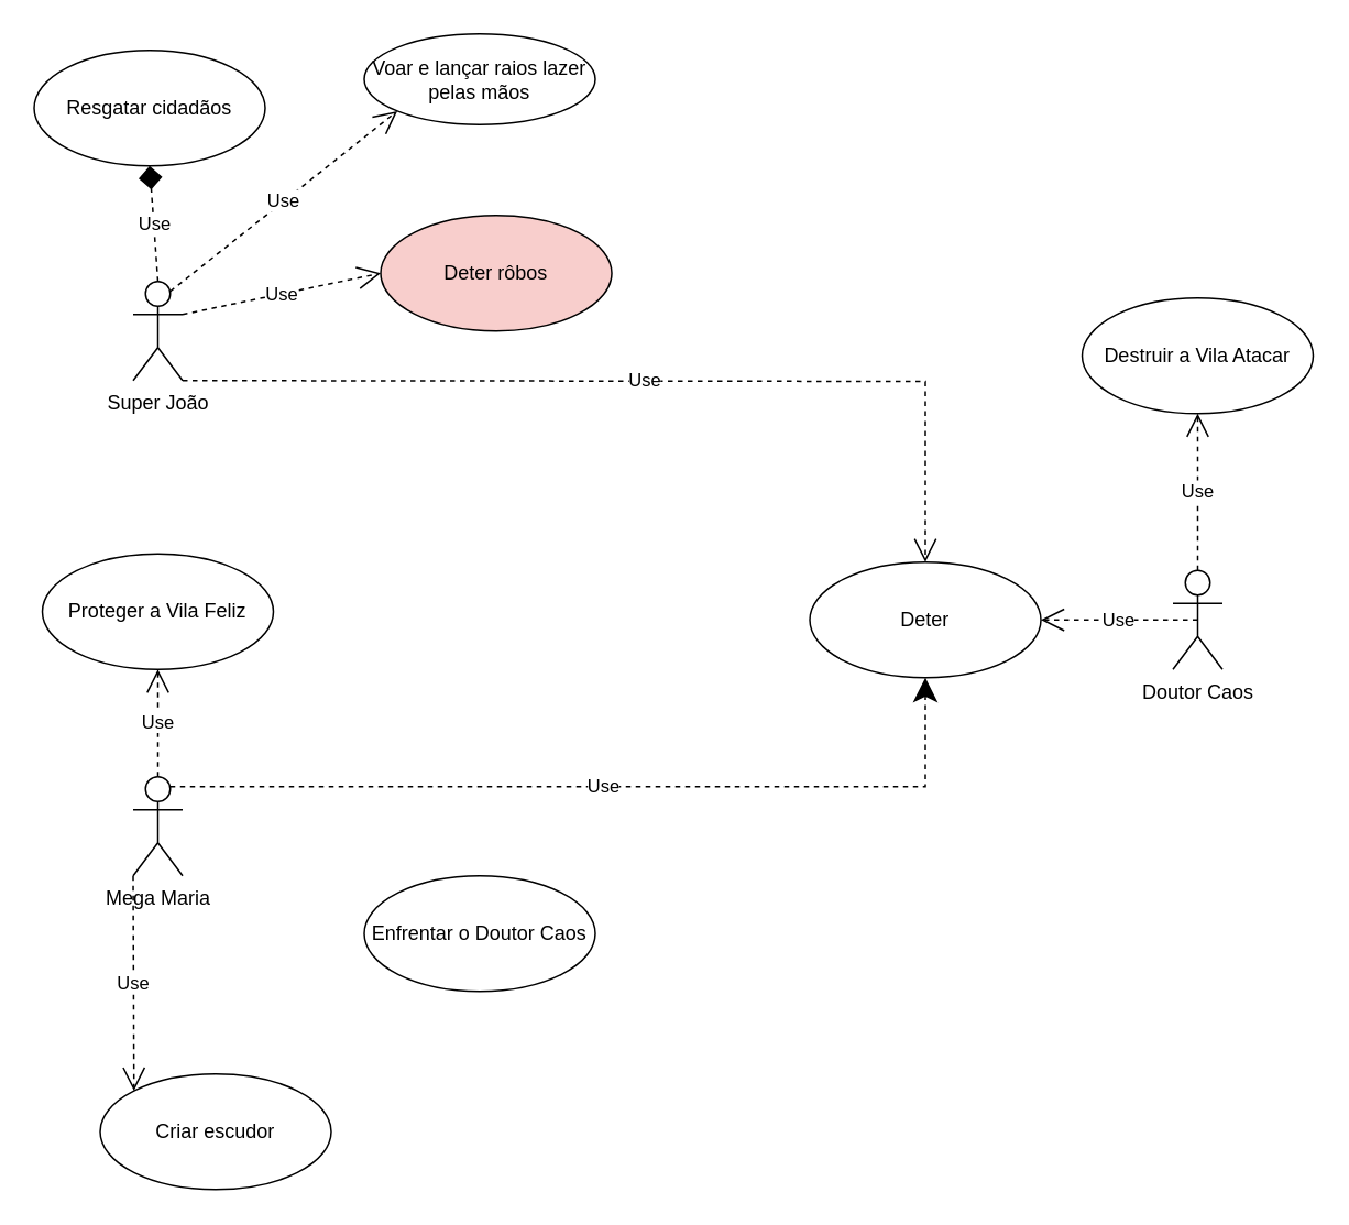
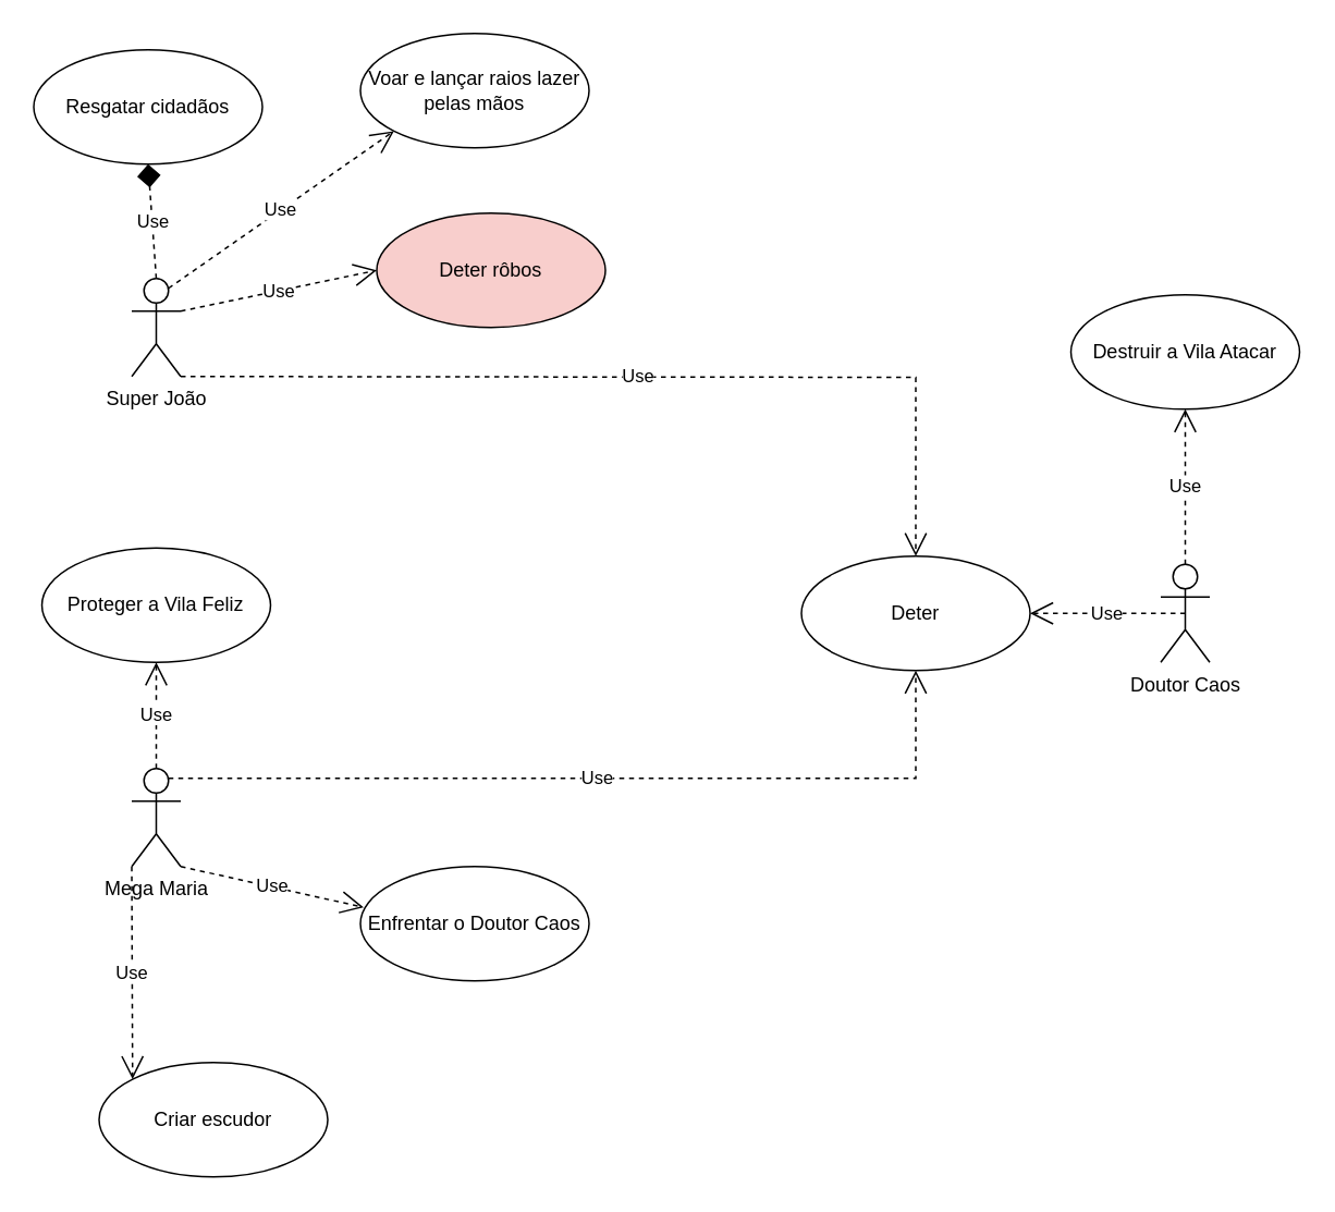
  <mxCell id="0" />
  <mxCell id="1" parent="0" />
  <mxCell id="2" value="Super João" style="shape=umlActor;verticalLabelPosition=bottom;verticalAlign=top;html=1;" vertex="1" parent="1"><mxGeometry x="80" y="170" width="30" height="60" as="geometry" /></mxCell>
- <mxCell id="3" value="Voar e lançar raios lazer&lt;br&gt;pelas mãos" style="ellipse;whiteSpace=wrap;html=1;" vertex="1" parent="1"><mxGeometry x="220" y="20" width="140" height="55" as="geometry" /></mxCell>
+ <mxCell id="3" value="Voar e lançar raios lazer&lt;br&gt;pelas mãos" style="ellipse;whiteSpace=wrap;html=1;" vertex="1" parent="1"><mxGeometry x="220" y="20" width="140" height="70" as="geometry" /></mxCell>
  <mxCell id="4" value="Use" style="endArrow=open;endSize=12;dashed=1;html=1;rounded=0;exitX=0.75;exitY=0.1;exitDx=0;exitDy=0;exitPerimeter=0;entryX=0;entryY=1;entryDx=0;entryDy=0;" edge="1" parent="1" source="2" target="3"><mxGeometry width="160" relative="1" as="geometry"><mxPoint x="180" y="245" as="sourcePoint" /><mxPoint x="360" y="235" as="targetPoint" /></mxGeometry></mxCell>
  <mxCell id="5" value="Mega Maria" style="shape=umlActor;verticalLabelPosition=bottom;verticalAlign=top;html=1;" vertex="1" parent="1"><mxGeometry x="80" y="470" width="30" height="60" as="geometry" /></mxCell>
- <mxCell id="6" value="Use" style="endArrow=classic;endSize=12;dashed=1;html=1;rounded=0;exitX=0.75;exitY=0.1;exitDx=0;exitDy=0;exitPerimeter=0;entryX=0.5;entryY=1;entryDx=0;entryDy=0;edgeStyle=orthogonalEdgeStyle;" edge="1" parent="1" source="5" target="7"><mxGeometry width="160" relative="1" as="geometry"><mxPoint x="115" y="384.5" as="sourcePoint" /><mxPoint x="360" y="384.5" as="targetPoint" /></mxGeometry></mxCell>
+ <mxCell id="6" value="Use" style="endArrow=open;endSize=12;dashed=1;html=1;rounded=0;exitX=0.75;exitY=0.1;exitDx=0;exitDy=0;exitPerimeter=0;entryX=0.5;entryY=1;entryDx=0;entryDy=0;edgeStyle=orthogonalEdgeStyle;" edge="1" parent="1" source="5" target="7"><mxGeometry width="160" relative="1" as="geometry"><mxPoint x="115" y="384.5" as="sourcePoint" /><mxPoint x="360" y="384.5" as="targetPoint" /></mxGeometry></mxCell>
  <mxCell id="7" value="Deter" style="ellipse;whiteSpace=wrap;html=1;" vertex="1" parent="1"><mxGeometry x="490" y="340" width="140" height="70" as="geometry" /></mxCell>
  <mxCell id="8" value="Doutor Caos" style="shape=umlActor;verticalLabelPosition=bottom;verticalAlign=top;html=1;" vertex="1" parent="1"><mxGeometry x="710" y="345" width="30" height="60" as="geometry" /></mxCell>
  <mxCell id="9" value="Use" style="endArrow=open;endSize=12;dashed=1;html=1;rounded=0;exitX=0.5;exitY=0.5;exitDx=0;exitDy=0;exitPerimeter=0;entryX=1;entryY=0.5;entryDx=0;entryDy=0;" edge="1" parent="1" source="8" target="7"><mxGeometry width="160" relative="1" as="geometry"><mxPoint x="720" y="380" as="sourcePoint" /><mxPoint x="510" y="370" as="targetPoint" /></mxGeometry></mxCell>
  <mxCell id="10" value="Use" style="endArrow=open;endSize=12;dashed=1;html=1;rounded=0;entryX=0.5;entryY=0;entryDx=0;entryDy=0;edgeStyle=orthogonalEdgeStyle;" edge="1" parent="1" target="7"><mxGeometry width="160" relative="1" as="geometry"><mxPoint x="110" y="230" as="sourcePoint" /><mxPoint x="520" y="310" as="targetPoint" /></mxGeometry></mxCell>
  <mxCell id="11" value="Criar escudor" style="ellipse;whiteSpace=wrap;html=1;" vertex="1" parent="1"><mxGeometry x="60" y="650" width="140" height="70" as="geometry" /></mxCell>
  <mxCell id="12" value="Use" style="endArrow=open;endSize=12;dashed=1;html=1;rounded=0;entryX=0;entryY=0;entryDx=0;entryDy=0;exitX=0;exitY=1;exitDx=0;exitDy=0;exitPerimeter=0;" edge="1" parent="1" source="5" target="11"><mxGeometry width="160" relative="1" as="geometry"><mxPoint x="360" y="310" as="sourcePoint" /><mxPoint x="520" y="310" as="targetPoint" /></mxGeometry></mxCell>
  <mxCell id="13" value="Resgatar cidadãos" style="ellipse;whiteSpace=wrap;html=1;" vertex="1" parent="1"><mxGeometry x="20" y="30" width="140" height="70" as="geometry" /></mxCell>
  <mxCell id="14" value="Use" style="endArrow=diamond;endSize=12;dashed=1;html=1;rounded=0;entryX=0.5;entryY=1;entryDx=0;entryDy=0;exitX=0.5;exitY=0;exitDx=0;exitDy=0;exitPerimeter=0;" edge="1" parent="1" source="2" target="13"><mxGeometry width="160" relative="1" as="geometry"><mxPoint x="360" y="410" as="sourcePoint" /><mxPoint x="520" y="410" as="targetPoint" /></mxGeometry></mxCell>
  <mxCell id="15" value="Destruir a Vila Atacar" style="ellipse;whiteSpace=wrap;html=1;" vertex="1" parent="1"><mxGeometry x="655" y="180" width="140" height="70" as="geometry" /></mxCell>
  <mxCell id="16" value="Use" style="endArrow=open;endSize=12;dashed=1;html=1;rounded=0;entryX=0.5;entryY=1;entryDx=0;entryDy=0;exitX=0.5;exitY=0;exitDx=0;exitDy=0;exitPerimeter=0;" edge="1" parent="1" source="8" target="15"><mxGeometry width="160" relative="1" as="geometry"><mxPoint x="360" y="410" as="sourcePoint" /><mxPoint x="520" y="410" as="targetPoint" /></mxGeometry></mxCell>
  <mxCell id="17" value="Proteger a Vila Feliz" style="ellipse;whiteSpace=wrap;html=1;" vertex="1" parent="1"><mxGeometry x="25" y="335" width="140" height="70" as="geometry" /></mxCell>
  <mxCell id="18" value="Use" style="endArrow=open;endSize=12;dashed=1;html=1;rounded=0;entryX=0.5;entryY=1;entryDx=0;entryDy=0;exitX=0.5;exitY=0;exitDx=0;exitDy=0;exitPerimeter=0;" edge="1" parent="1" source="5" target="17"><mxGeometry width="160" relative="1" as="geometry"><mxPoint x="360" y="410" as="sourcePoint" /><mxPoint x="520" y="410" as="targetPoint" /></mxGeometry></mxCell>
  <mxCell id="19" value="Deter rôbos" style="ellipse;whiteSpace=wrap;html=1;fillColor=#f8cecc;" vertex="1" parent="1"><mxGeometry x="230" y="130" width="140" height="70" as="geometry" /></mxCell>
  <mxCell id="20" value="Use" style="endArrow=open;endSize=12;dashed=1;html=1;rounded=0;entryX=0;entryY=0.5;entryDx=0;entryDy=0;" edge="1" parent="1" target="19"><mxGeometry width="160" relative="1" as="geometry"><mxPoint x="110" y="190" as="sourcePoint" /><mxPoint x="281.96" y="363.98" as="targetPoint" /></mxGeometry></mxCell>
  <mxCell id="21" value="Enfrentar o Doutor Caos" style="ellipse;whiteSpace=wrap;html=1;" vertex="1" parent="1"><mxGeometry x="220" y="530" width="140" height="70" as="geometry" /></mxCell>
+ <mxCell id="22" value="Use" style="endArrow=open;endSize=12;dashed=1;html=1;rounded=0;entryX=0.014;entryY=0.357;entryDx=0;entryDy=0;entryPerimeter=0;exitX=1;exitY=1;exitDx=0;exitDy=0;exitPerimeter=0;" edge="1" parent="1" source="5" target="21"><mxGeometry width="160" relative="1" as="geometry"><mxPoint x="360" y="410" as="sourcePoint" /><mxPoint x="520" y="410" as="targetPoint" /></mxGeometry></mxCell>
